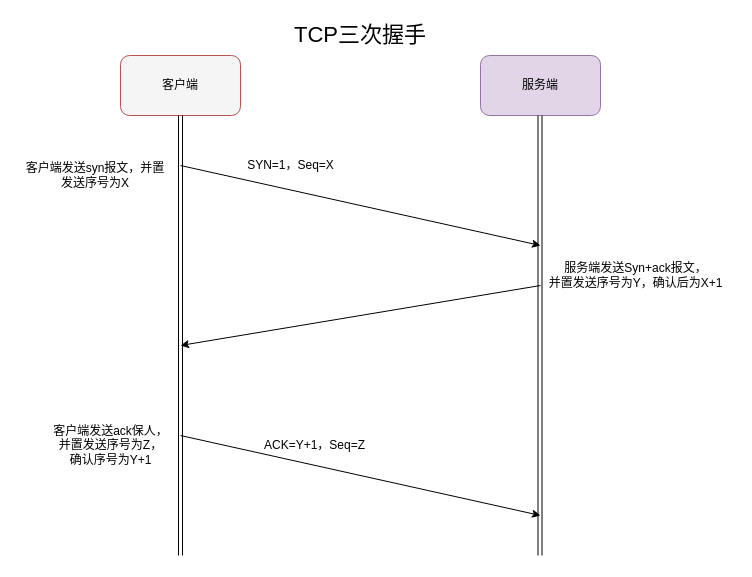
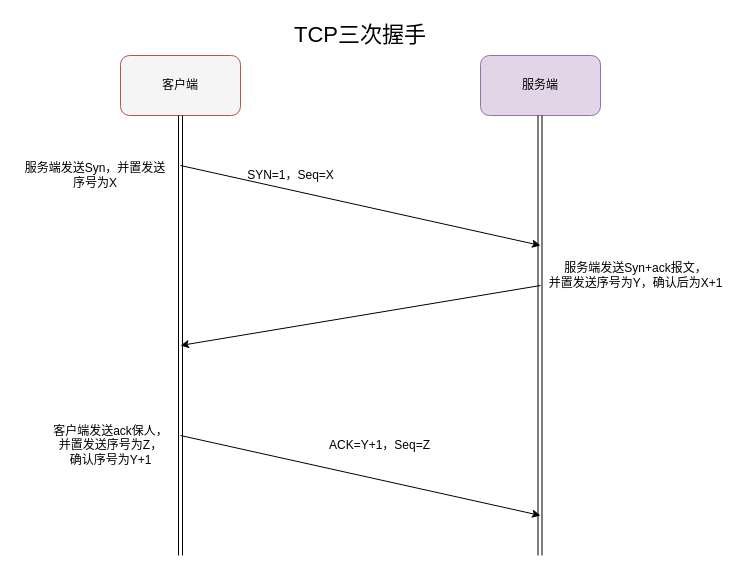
  <mxCell id="0" />
  <mxCell id="1" parent="0" />
  <mxCell id="2" value="客户端" style="rounded=1;whiteSpace=wrap;html=1;fillColor=#f5f5f5;strokeColor=#b85450;" vertex="1" parent="1"><mxGeometry x="120" y="55" width="120" height="60" as="geometry" /></mxCell>
  <mxCell id="3" value="服务端" style="rounded=1;whiteSpace=wrap;html=1;fillColor=#e1d5e7;strokeColor=#9673a6;" vertex="1" parent="1"><mxGeometry x="480" y="55" width="120" height="60" as="geometry" /></mxCell>
  <mxCell id="4" value="" style="shape=link;html=1;exitX=0.5;exitY=1;exitDx=0;exitDy=0;" edge="1" parent="1" source="2"><mxGeometry width="100" relative="1" as="geometry"><mxPoint x="240" y="245" as="sourcePoint" /><mxPoint x="180" y="555" as="targetPoint" /></mxGeometry></mxCell>
  <mxCell id="5" value="" style="shape=link;html=1;exitX=0.5;exitY=1;exitDx=0;exitDy=0;" edge="1" parent="1"><mxGeometry width="100" relative="1" as="geometry"><mxPoint x="539.5" y="115" as="sourcePoint" /><mxPoint x="539.5" y="555" as="targetPoint" /></mxGeometry></mxCell>
- <mxCell id="6" value="客户端发送syn报文，并置发送序号为X" style="text;html=1;strokeColor=none;fillColor=none;align=center;verticalAlign=middle;whiteSpace=wrap;rounded=0;" vertex="1" parent="1"><mxGeometry x="20" y="145" width="150" height="60" as="geometry" /></mxCell>
+ <mxCell id="6" value="服务端发送Syn，并置发送序号为X" style="text;html=1;strokeColor=none;fillColor=none;align=center;verticalAlign=middle;whiteSpace=wrap;rounded=0;" vertex="1" parent="1"><mxGeometry x="20" y="145" width="150" height="60" as="geometry" /></mxCell>
  <mxCell id="7" value="" style="endArrow=classic;html=1;" edge="1" parent="1"><mxGeometry width="50" height="50" relative="1" as="geometry"><mxPoint x="180" y="165" as="sourcePoint" /><mxPoint x="540" y="245" as="targetPoint" /></mxGeometry></mxCell>
- <mxCell id="8" value="SYN=1，Seq=X" style="text;html=1;align=center;verticalAlign=middle;resizable=0;points=[];autosize=1;" vertex="1" parent="1"><mxGeometry x="240" y="155" width="100" height="20" as="geometry" /></mxCell>
+ <mxCell id="8" value="SYN=1，Seq=X" style="text;html=1;align=center;verticalAlign=middle;resizable=0;points=[];autosize=1;" vertex="1" parent="1"><mxGeometry x="240" y="165" width="100" height="20" as="geometry" /></mxCell>
  <mxCell id="9" value="服务端发送Syn+ack报文，&lt;br&gt;并置发送序号为Y，确认后为X+1" style="text;html=1;align=center;verticalAlign=middle;resizable=0;points=[];autosize=1;" vertex="1" parent="1"><mxGeometry x="540" y="260" width="190" height="30" as="geometry" /></mxCell>
  <mxCell id="10" value="" style="endArrow=classic;html=1;" edge="1" parent="1"><mxGeometry width="50" height="50" relative="1" as="geometry"><mxPoint x="540" y="285" as="sourcePoint" /><mxPoint x="180" y="345" as="targetPoint" /></mxGeometry></mxCell>
  <mxCell id="11" value="" style="endArrow=classic;html=1;" edge="1" parent="1"><mxGeometry width="50" height="50" relative="1" as="geometry"><mxPoint x="180" y="435" as="sourcePoint" /><mxPoint x="540" y="515" as="targetPoint" /></mxGeometry></mxCell>
  <mxCell id="12" value="客户端发送ack保人，&lt;br&gt;并置发送序号为Z，&lt;br&gt;确认序号为Y+1" style="text;html=1;align=center;verticalAlign=middle;resizable=0;points=[];autosize=1;" vertex="1" parent="1"><mxGeometry x="45" y="420" width="130" height="50" as="geometry" /></mxCell>
- <mxCell id="13" value="ACK=Y+1，Seq=Z" style="text;html=1;align=center;verticalAlign=middle;resizable=0;points=[];autosize=1;" vertex="1" parent="1"><mxGeometry x="254" y="435" width="120" height="20" as="geometry" /></mxCell>
+ <mxCell id="13" value="ACK=Y+1，Seq=Z" style="text;html=1;align=center;verticalAlign=middle;resizable=0;points=[];autosize=1;" vertex="1" parent="1"><mxGeometry x="319" y="435" width="120" height="20" as="geometry" /></mxCell>
  <mxCell id="14" value="&lt;font style=&quot;font-size: 22px&quot;&gt;TCP三次握手&lt;/font&gt;" style="text;html=1;strokeColor=none;fillColor=none;align=center;verticalAlign=middle;whiteSpace=wrap;rounded=0;" vertex="1" parent="1"><mxGeometry x="280" y="20" width="160" height="30" as="geometry" /></mxCell>
